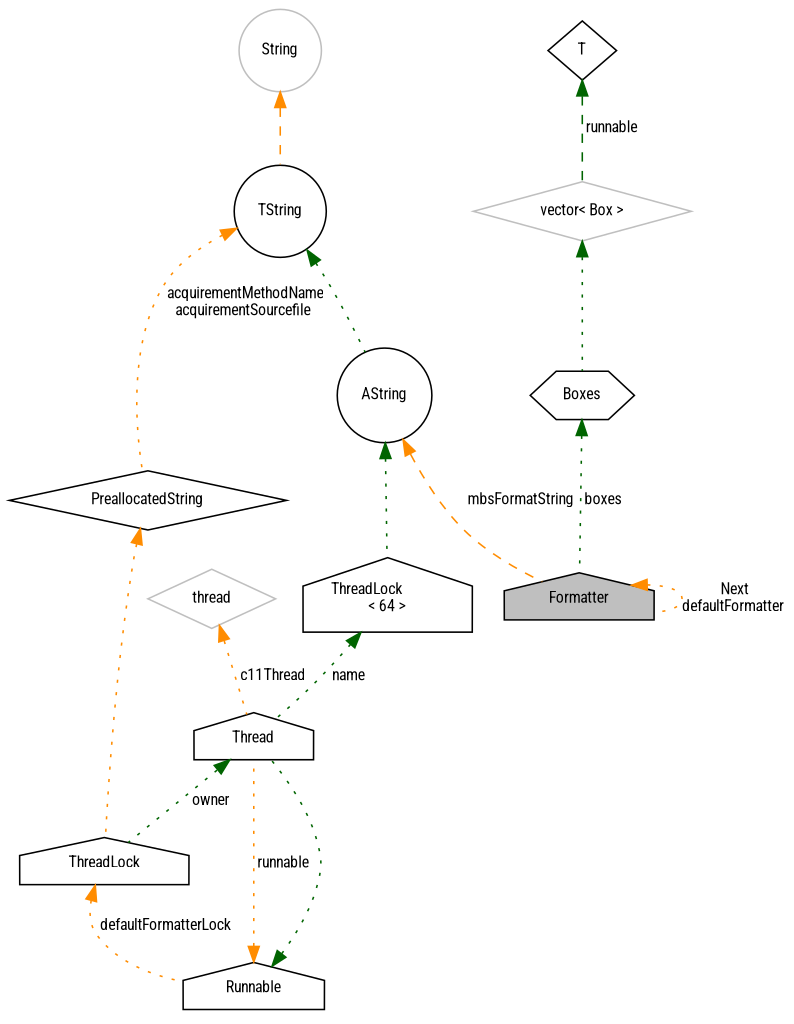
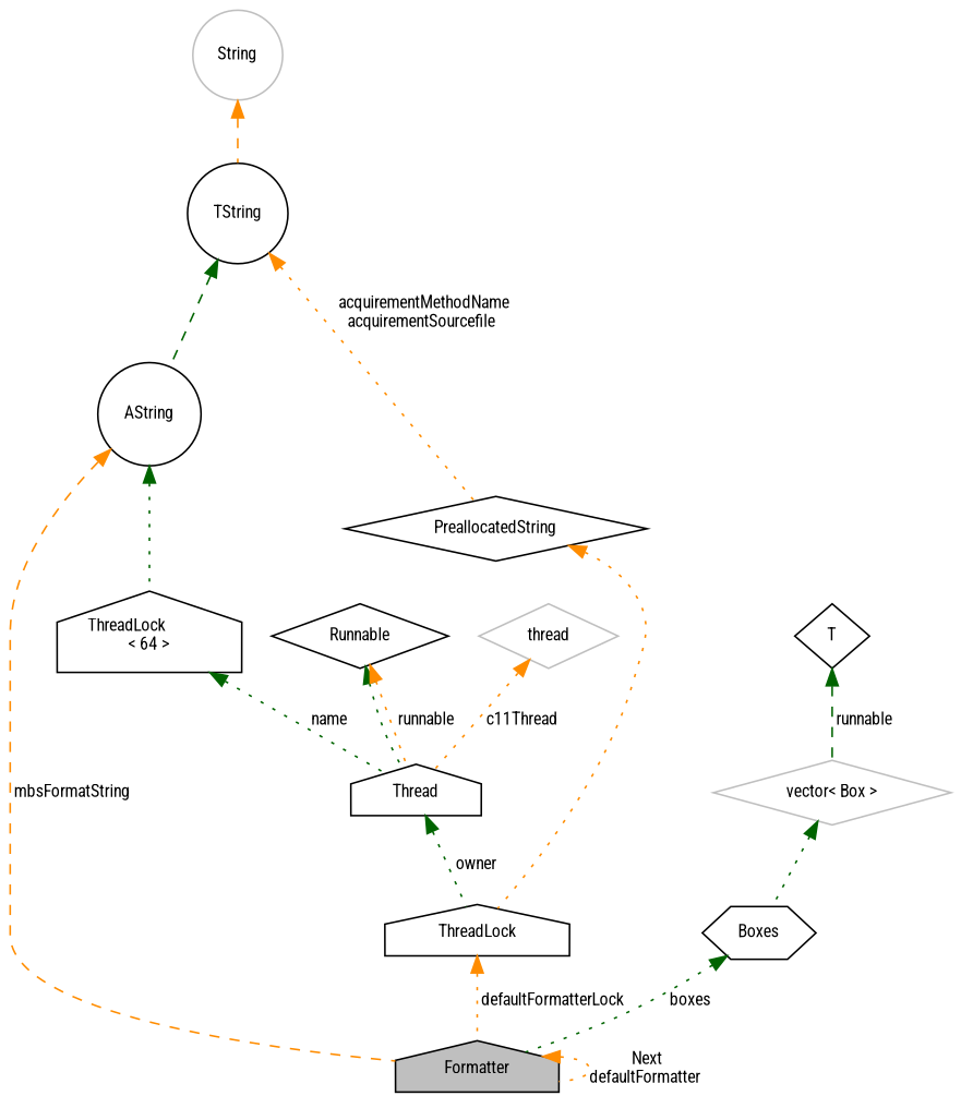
  digraph {
    fontname="Roboto Condensed"
    node [color=black fillcolor=white fontname="Roboto Condensed" fontsize=10 shape=diamond style=filled]
    edge [color=darkorange dir=back fontname="Roboto Condensed" fontsize=10 labelfontname=Helvetica labelfontsize=10 style=dotted]
    n1 [fillcolor=grey75 fontcolor=black height=0.2 label=Formatter shape=house width=0.4]
    n2 [height=0.2 label=AString shape=circle width=0.4]
    n3 [height=0.2 label="ThreadLock\l\< 64 \>" shape=house width=0.4]
    n4 [height=0.2 label=Thread shape=house width=0.4]
    n5 [height=0.2 label=TString shape=circle width=0.4]
    n6 [height=0.2 label=PreallocatedString width=0.4]
    n7 [height=0.2 label=ThreadLock shape=house width=0.4]
    n8 [color=grey75 height=0.2 label=String shape=circle width=0.4]
-   n9 [height=0.2 label=Runnable shape=house width=0.4]
+   n9 [height=0.2 label=Runnable width=0.4]
    n10 [color=grey75 height=0.2 label=thread width=0.4]
    n11 [height=0.2 label=Boxes shape=hexagon width=0.4]
    n12 [color=grey75 height=0.2 label="vector\< Box \>" width=0.4]
    n13 [height=0.2 label=T width=0.4]
    n1 -> n1 [label=" Next\ndefaultFormatter"]
    n2 -> n1 [label=" mbsFormatString" style=dashed]
    n2 -> n3 [color=darkgreen]
    n3 -> n4 [color=darkgreen label=" name"]
    n4 -> n7 [color=darkgreen label=" owner"]
-   n5 -> n2 [color=darkgreen]
+   n5 -> n2 [color=darkgreen style=dashed]
    n5 -> n6 [label=" acquirementMethodName\nacquirementSourcefile"]
    n6 -> n7
-   n7 -> n9 [label=" defaultFormatterLock"]
+   n7 -> n1 [label=" defaultFormatterLock"]
    n8 -> n5 [style=dashed]
    n9 -> n4 [color=darkgreen]
    n9 -> n4 [label=" runnable"]
    n10 -> n4 [label=" c11Thread"]
    n11 -> n1 [color=darkgreen label=" boxes"]
    n12 -> n11 [color=darkgreen]
    n13 -> n12 [color=darkgreen label=" runnable" style=dashed]
  }
